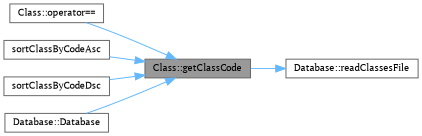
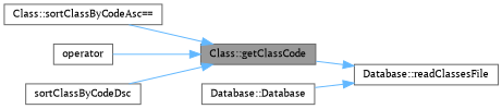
  digraph {
    fontname="PT Serif"
    rankdir=RL
    node [color=grey40 fillcolor=white fontname="PT Serif" fontsize=10 shape=box style=filled]
    edge [color=steelblue1 dir=back fontname="PT Serif" fontsize=10 labelfontname=Helvetica labelfontsize=10 style=solid]
    n1 [color=gray40 fillcolor=grey60 fontcolor=black height=0.2 label="Class::getClassCode" width=0.4]
-   n2 [height=0.2 label="Class::operator==" width=0.4]
-   n3 [height=0.2 label=sortClassByCodeAsc width=0.4]
+   n2 [height=0.2 label="Class::sortClassByCodeAsc==" width=0.4]
+   n3 [height=0.2 label=operator width=0.4]
    n4 [height=0.2 label=sortClassByCodeDsc width=0.4]
    n5 [height=0.2 label="Database::readClassesFile" width=0.4]
    n6 [height=0.2 label="Database::Database" width=0.4]
    n1 -> n2
    n1 -> n3
    n1 -> n4
    n5 -> n1
-   n1 -> n6
+   n5 -> n6
  }
